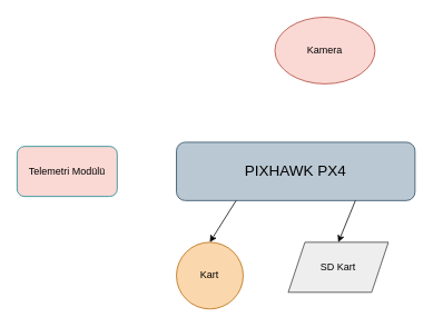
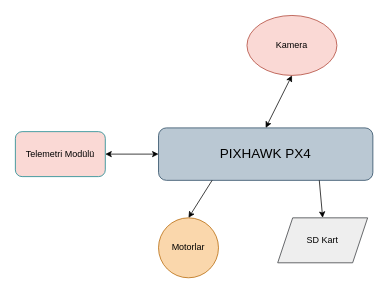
  <mxCell id="0" />
  <mxCell id="1" parent="0" />
  <mxCell id="2" value="&lt;font style=&quot;font-size: 18px&quot;&gt;PIXHAWK PX4&lt;/font&gt;" style="rounded=1;whiteSpace=wrap;html=1;fillColor=#bac8d3;strokeColor=#23445d;" parent="1" vertex="1"><mxGeometry x="211" y="170" width="286" height="70" as="geometry" /></mxCell>
  <mxCell id="3" value="Kamera" style="ellipse;whiteSpace=wrap;html=1;fillColor=#fad9d5;strokeColor=#ae4132;" vertex="1" parent="1"><mxGeometry x="329" y="20" width="120" height="80" as="geometry" /></mxCell>
+ <mxCell id="4" value="" style="endArrow=classic;startArrow=classic;html=1;entryX=0.5;entryY=1;entryDx=0;entryDy=0;exitX=0.5;exitY=0;exitDx=0;exitDy=0;" edge="1" parent="1" source="2" target="3"><mxGeometry width="50" height="50" relative="1" as="geometry"><mxPoint x="330" y="280" as="sourcePoint" /><mxPoint x="380" y="230" as="targetPoint" /></mxGeometry></mxCell>
  <mxCell id="5" value="Telemetri Modülü" style="rounded=1;whiteSpace=wrap;html=1;fillColor=#fad9d5;strokeColor=#0e8088;" vertex="1" parent="1"><mxGeometry x="20" y="175" width="120" height="60" as="geometry" /></mxCell>
- <mxCell id="7" value="Kart" style="ellipse;whiteSpace=wrap;html=1;aspect=fixed;fillColor=#fad7ac;strokeColor=#b46504;" vertex="1" parent="1"><mxGeometry x="211" y="290" width="80" height="80" as="geometry" /></mxCell>
+ <mxCell id="6" value="" style="endArrow=classic;startArrow=classic;html=1;entryX=0;entryY=0.5;entryDx=0;entryDy=0;exitX=1;exitY=0.5;exitDx=0;exitDy=0;" edge="1" parent="1" source="5" target="2"><mxGeometry width="50" height="50" relative="1" as="geometry"><mxPoint x="110" y="280" as="sourcePoint" /><mxPoint x="210" y="210" as="targetPoint" /><Array as="points" /></mxGeometry></mxCell>
+ <mxCell id="7" value="Motorlar" style="ellipse;whiteSpace=wrap;html=1;aspect=fixed;fillColor=#fad7ac;strokeColor=#b46504;" vertex="1" parent="1"><mxGeometry x="211" y="290" width="80" height="80" as="geometry" /></mxCell>
  <mxCell id="8" value="" style="endArrow=classic;html=1;entryX=0.5;entryY=0;entryDx=0;entryDy=0;exitX=0.25;exitY=1;exitDx=0;exitDy=0;" edge="1" parent="1" source="2" target="7"><mxGeometry width="50" height="50" relative="1" as="geometry"><mxPoint x="320" y="250" as="sourcePoint" /><mxPoint x="380" y="230" as="targetPoint" /><Array as="points" /></mxGeometry></mxCell>
- <mxCell id="9" value="SD Kart" style="shape=parallelogram;perimeter=parallelogramPerimeter;whiteSpace=wrap;html=1;fixedSize=1;fillColor=#eeeeee;strokeColor=#36393d;" vertex="1" parent="1"><mxGeometry x="345" y="290" width="120" height="60" as="geometry" /></mxCell>
+ <mxCell id="9" value="SD Kart" style="shape=parallelogram;perimeter=parallelogramPerimeter;whiteSpace=wrap;html=1;fixedSize=1;fillColor=#eeeeee;strokeColor=#36393d;" vertex="1" parent="1"><mxGeometry x="370" y="290" width="120" height="60" as="geometry" /></mxCell>
  <mxCell id="10" value="" style="endArrow=classic;html=1;entryX=0.5;entryY=0;entryDx=0;entryDy=0;exitX=0.75;exitY=1;exitDx=0;exitDy=0;" edge="1" parent="1" source="2" target="9"><mxGeometry width="50" height="50" relative="1" as="geometry"><mxPoint x="330" y="280" as="sourcePoint" /><mxPoint x="380" y="230" as="targetPoint" /></mxGeometry></mxCell>
